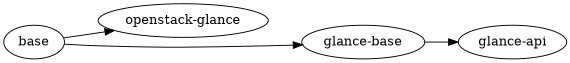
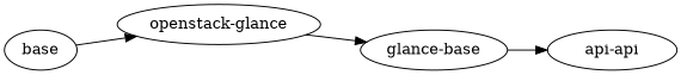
  digraph {
    rankdir=LR
    n1 [label="openstack-glance"]
    base
    "glance-base"
-   "glance-api"
-   base -> "glance-base"
+   "glance-api" [label="api-api"]
+   n1 -> "glance-base"
    base -> n1
    "glance-base" -> "glance-api"
  }
